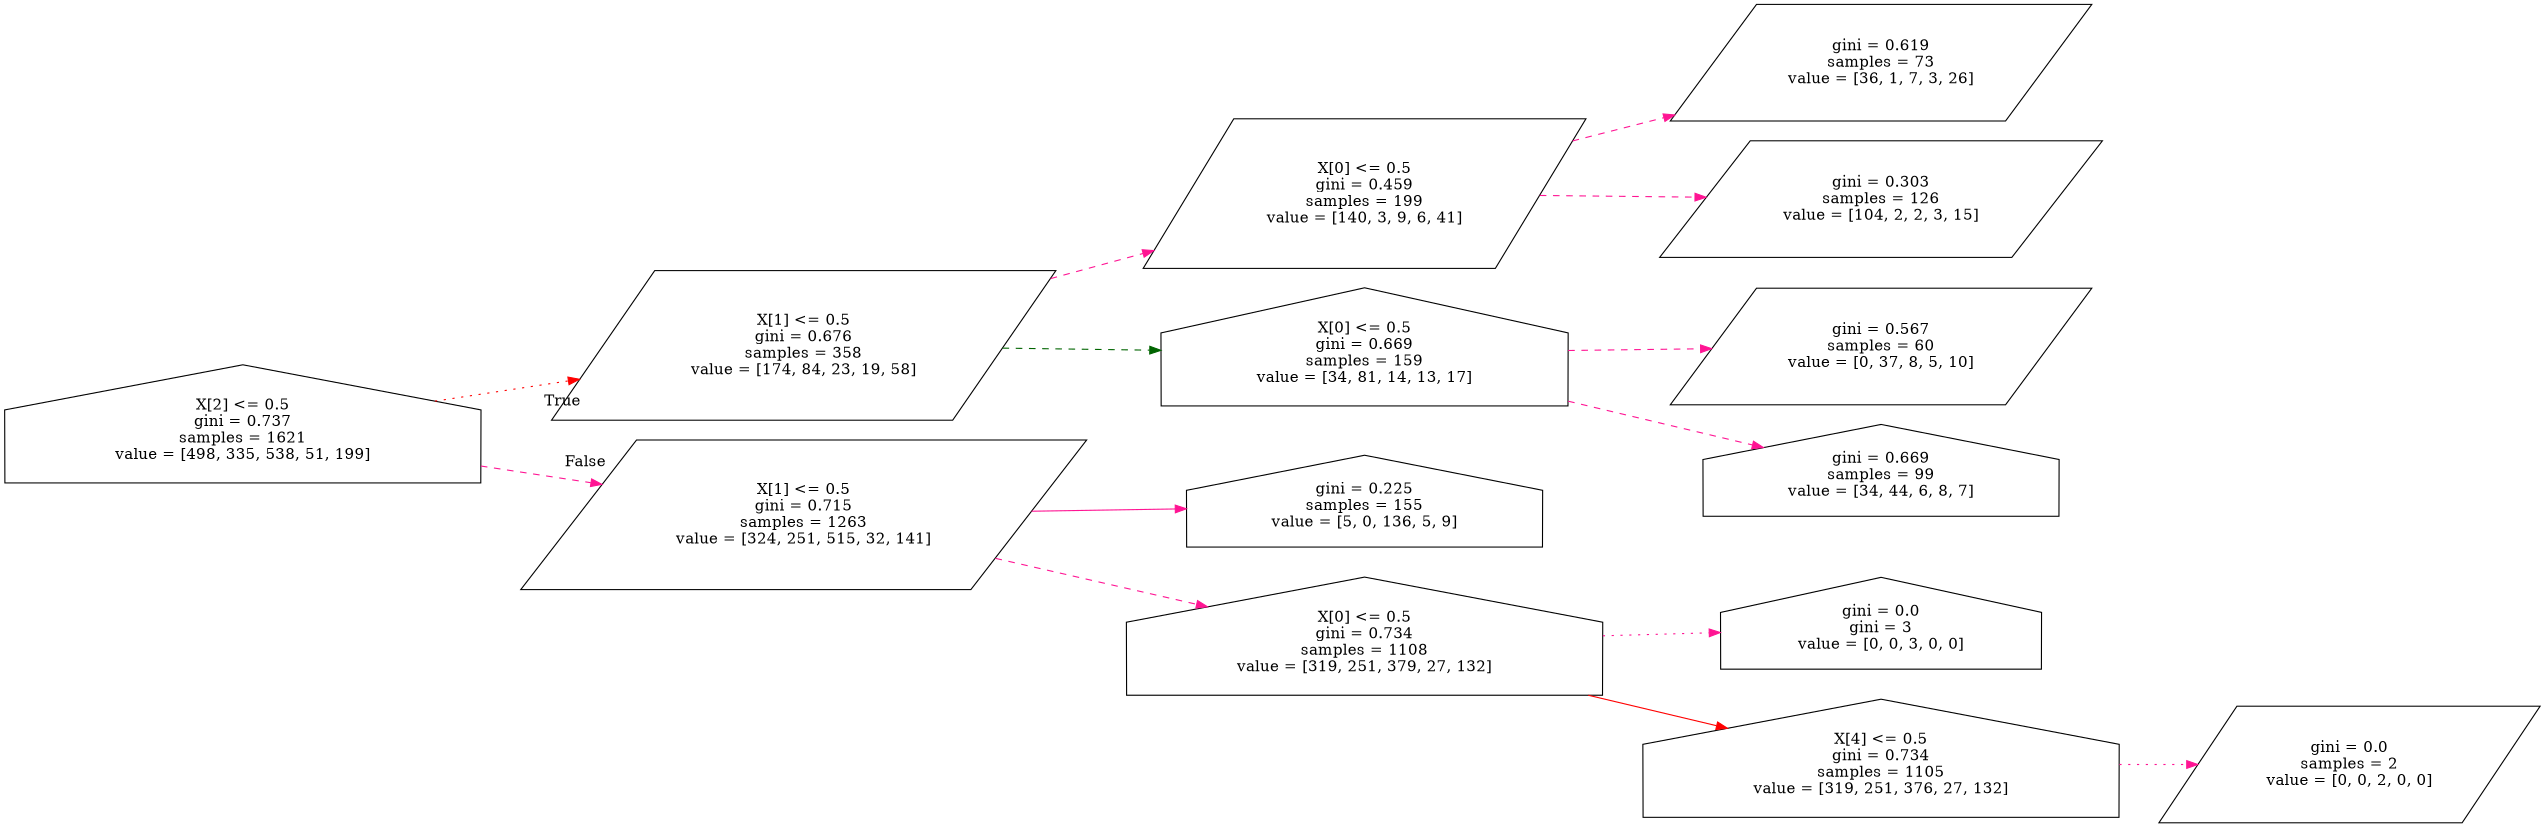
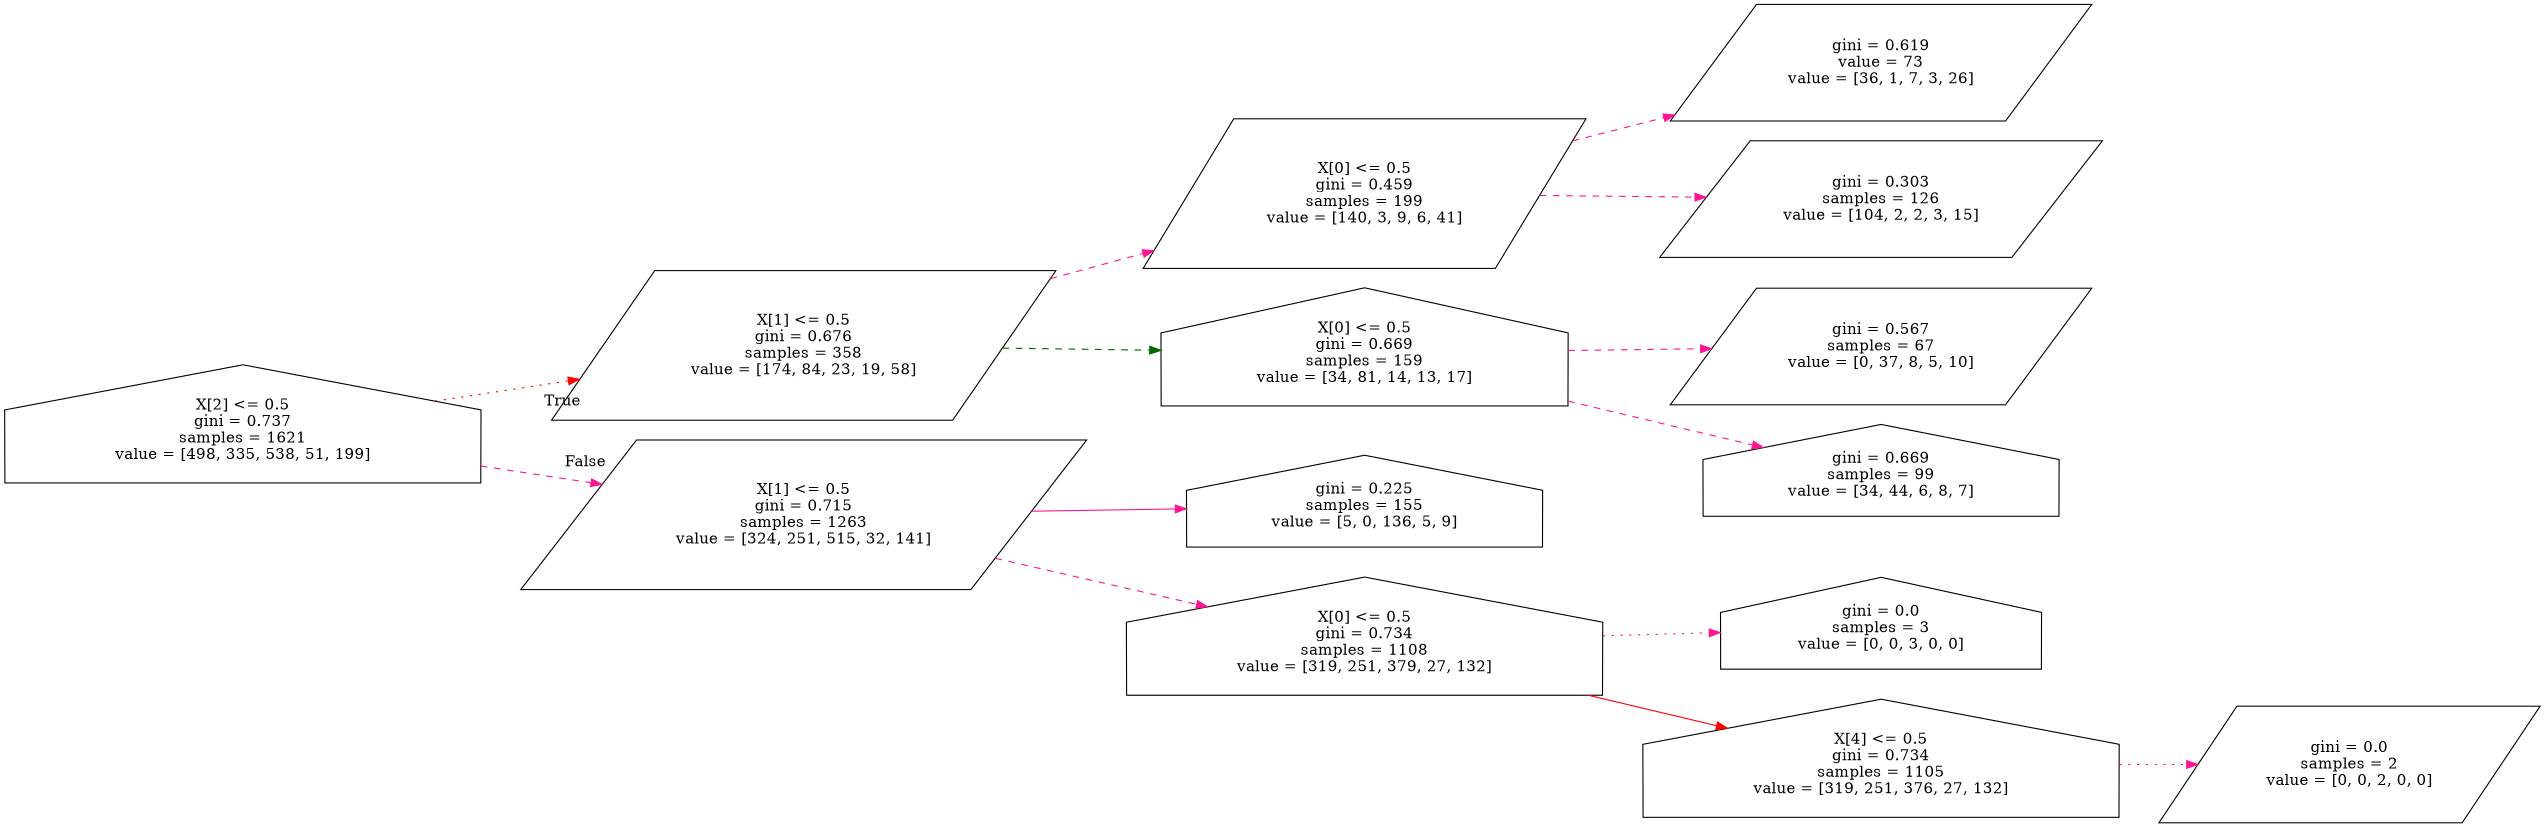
  digraph {
    rankdir=LR
    node [shape=house]
    edge [color=deeppink style=dashed]
    n1 [label="X[2] <= 0.5\ngini = 0.737\nsamples = 1621\nvalue = [498, 335, 538, 51, 199]"]
    n2 [label="X[1] <= 0.5\ngini = 0.676\nsamples = 358\nvalue = [174, 84, 23, 19, 58]" shape=parallelogram]
    n3 [label="X[1] <= 0.5\ngini = 0.715\nsamples = 1263\nvalue = [324, 251, 515, 32, 141]" shape=parallelogram]
    n4 [label="X[0] <= 0.5\ngini = 0.459\nsamples = 199\nvalue = [140, 3, 9, 6, 41]" shape=parallelogram]
    n5 [label="X[0] <= 0.5\ngini = 0.669\nsamples = 159\nvalue = [34, 81, 14, 13, 17]"]
    n6 [label="gini = 0.225\nsamples = 155\nvalue = [5, 0, 136, 5, 9]"]
    n7 [label="X[0] <= 0.5\ngini = 0.734\nsamples = 1108\nvalue = [319, 251, 379, 27, 132]"]
-   n8 [label="gini = 0.619\nsamples = 73\nvalue = [36, 1, 7, 3, 26]" shape=parallelogram]
+   n8 [label="gini = 0.619\nvalue = 73\nvalue = [36, 1, 7, 3, 26]" shape=parallelogram]
    n9 [label="gini = 0.303\nsamples = 126\nvalue = [104, 2, 2, 3, 15]" shape=parallelogram]
-   n10 [label="gini = 0.567\nsamples = 60\nvalue = [0, 37, 8, 5, 10]" shape=parallelogram]
+   n10 [label="gini = 0.567\nsamples = 67\nvalue = [0, 37, 8, 5, 10]" shape=parallelogram]
    n11 [label="gini = 0.669\nsamples = 99\nvalue = [34, 44, 6, 8, 7]"]
-   n12 [label="gini = 0.0\ngini = 3\nvalue = [0, 0, 3, 0, 0]"]
+   n12 [label="gini = 0.0\nsamples = 3\nvalue = [0, 0, 3, 0, 0]"]
    n13 [label="X[4] <= 0.5\ngini = 0.734\nsamples = 1105\nvalue = [319, 251, 376, 27, 132]"]
    n14 [label="gini = 0.0\nsamples = 2\nvalue = [0, 0, 2, 0, 0]" shape=parallelogram]
    n1 -> n2 [color=red headlabel=True labelangle=45 labeldistance=2.5 style=dotted]
    n1 -> n3 [headlabel=False labelangle=-45 labeldistance=2.5]
    n2 -> n4
    n2 -> n5 [color=darkgreen]
    n3 -> n6 [style=solid]
    n3 -> n7
    n4 -> n8
    n4 -> n9
    n5 -> n10
    n5 -> n11
    n7 -> n12 [style=dotted]
    n7 -> n13 [color=red style=solid]
    n13 -> n14 [style=dotted]
  }
